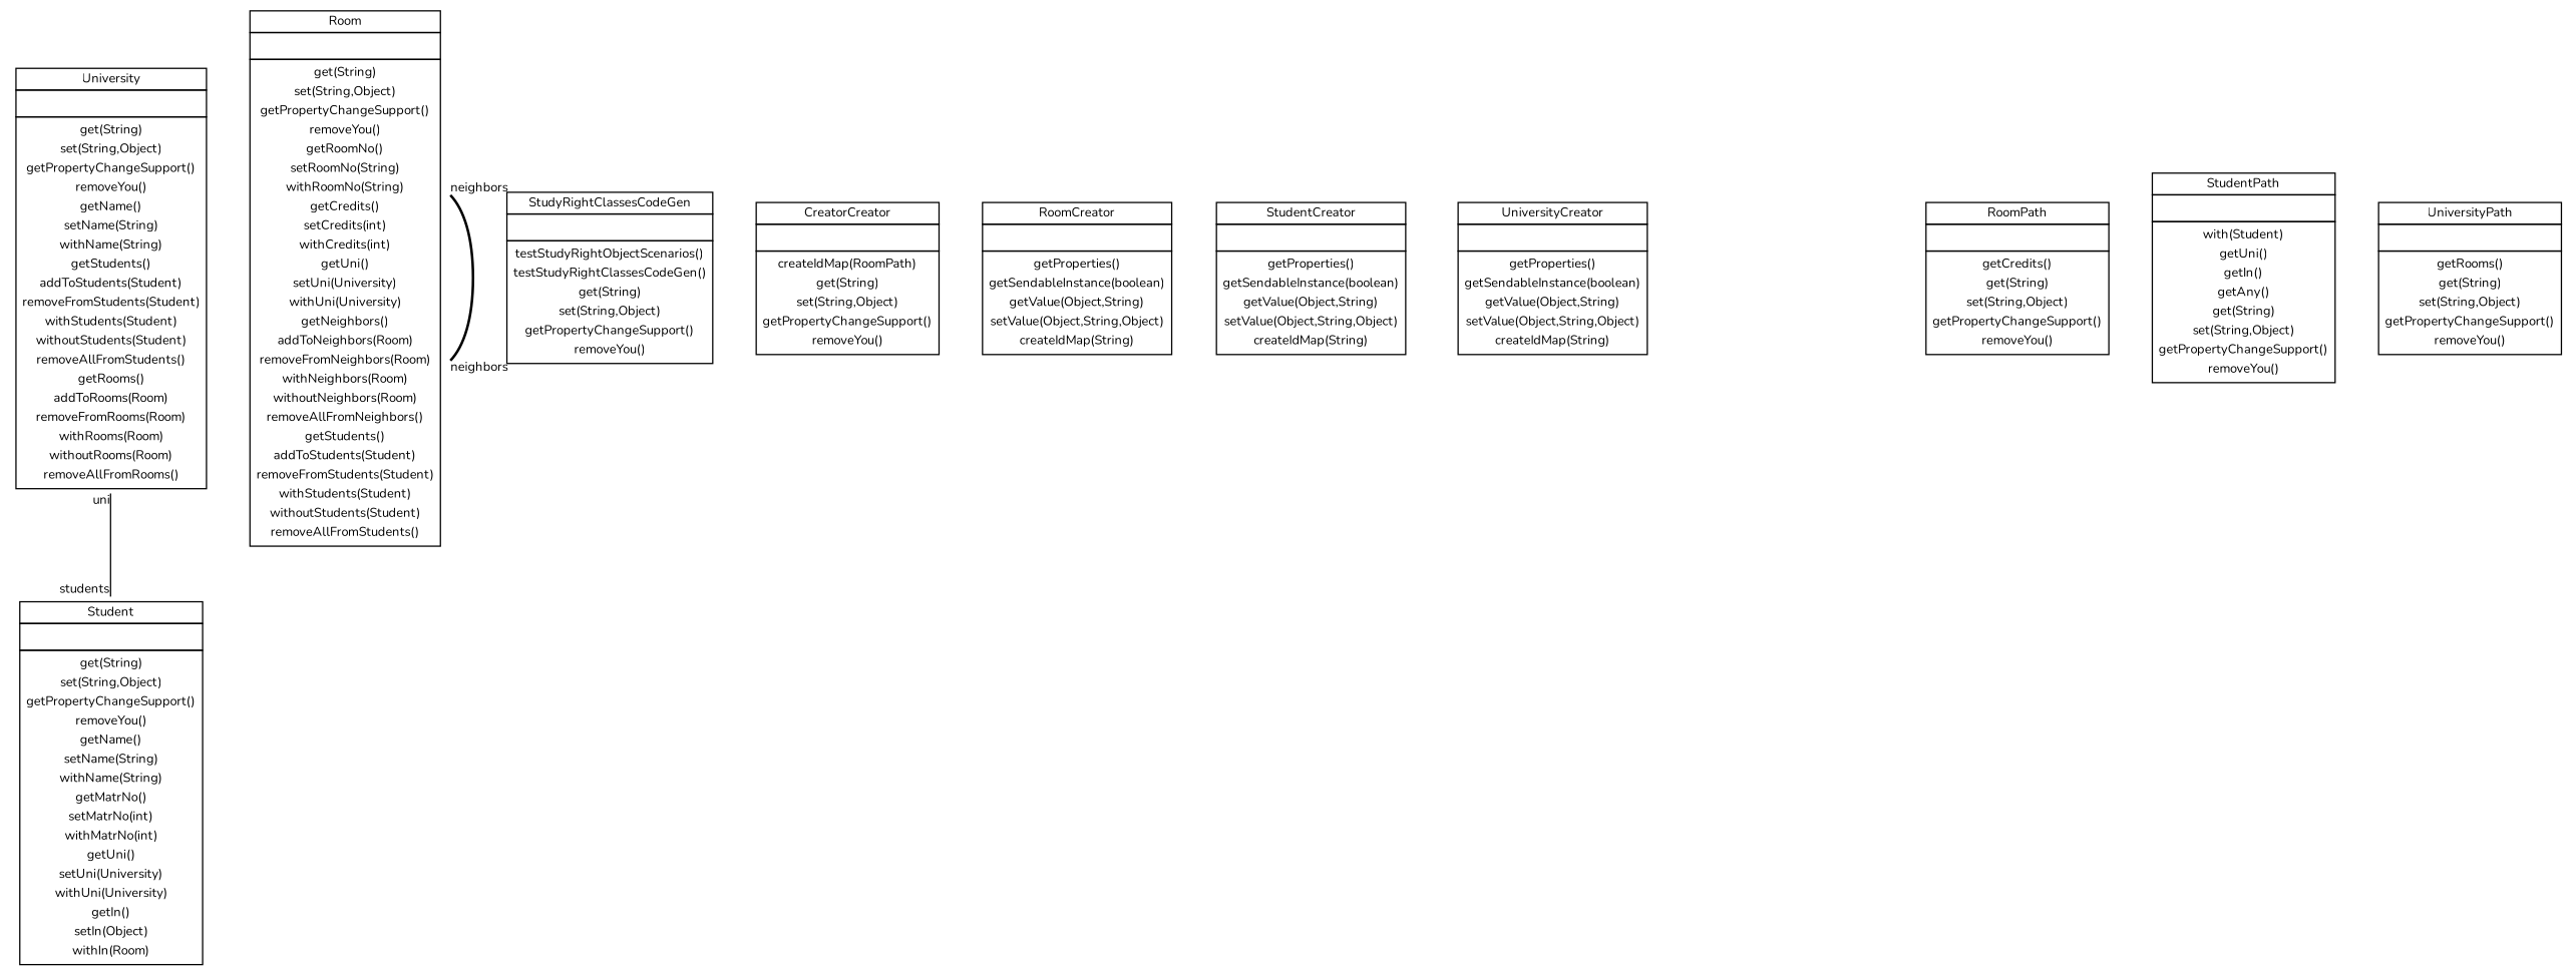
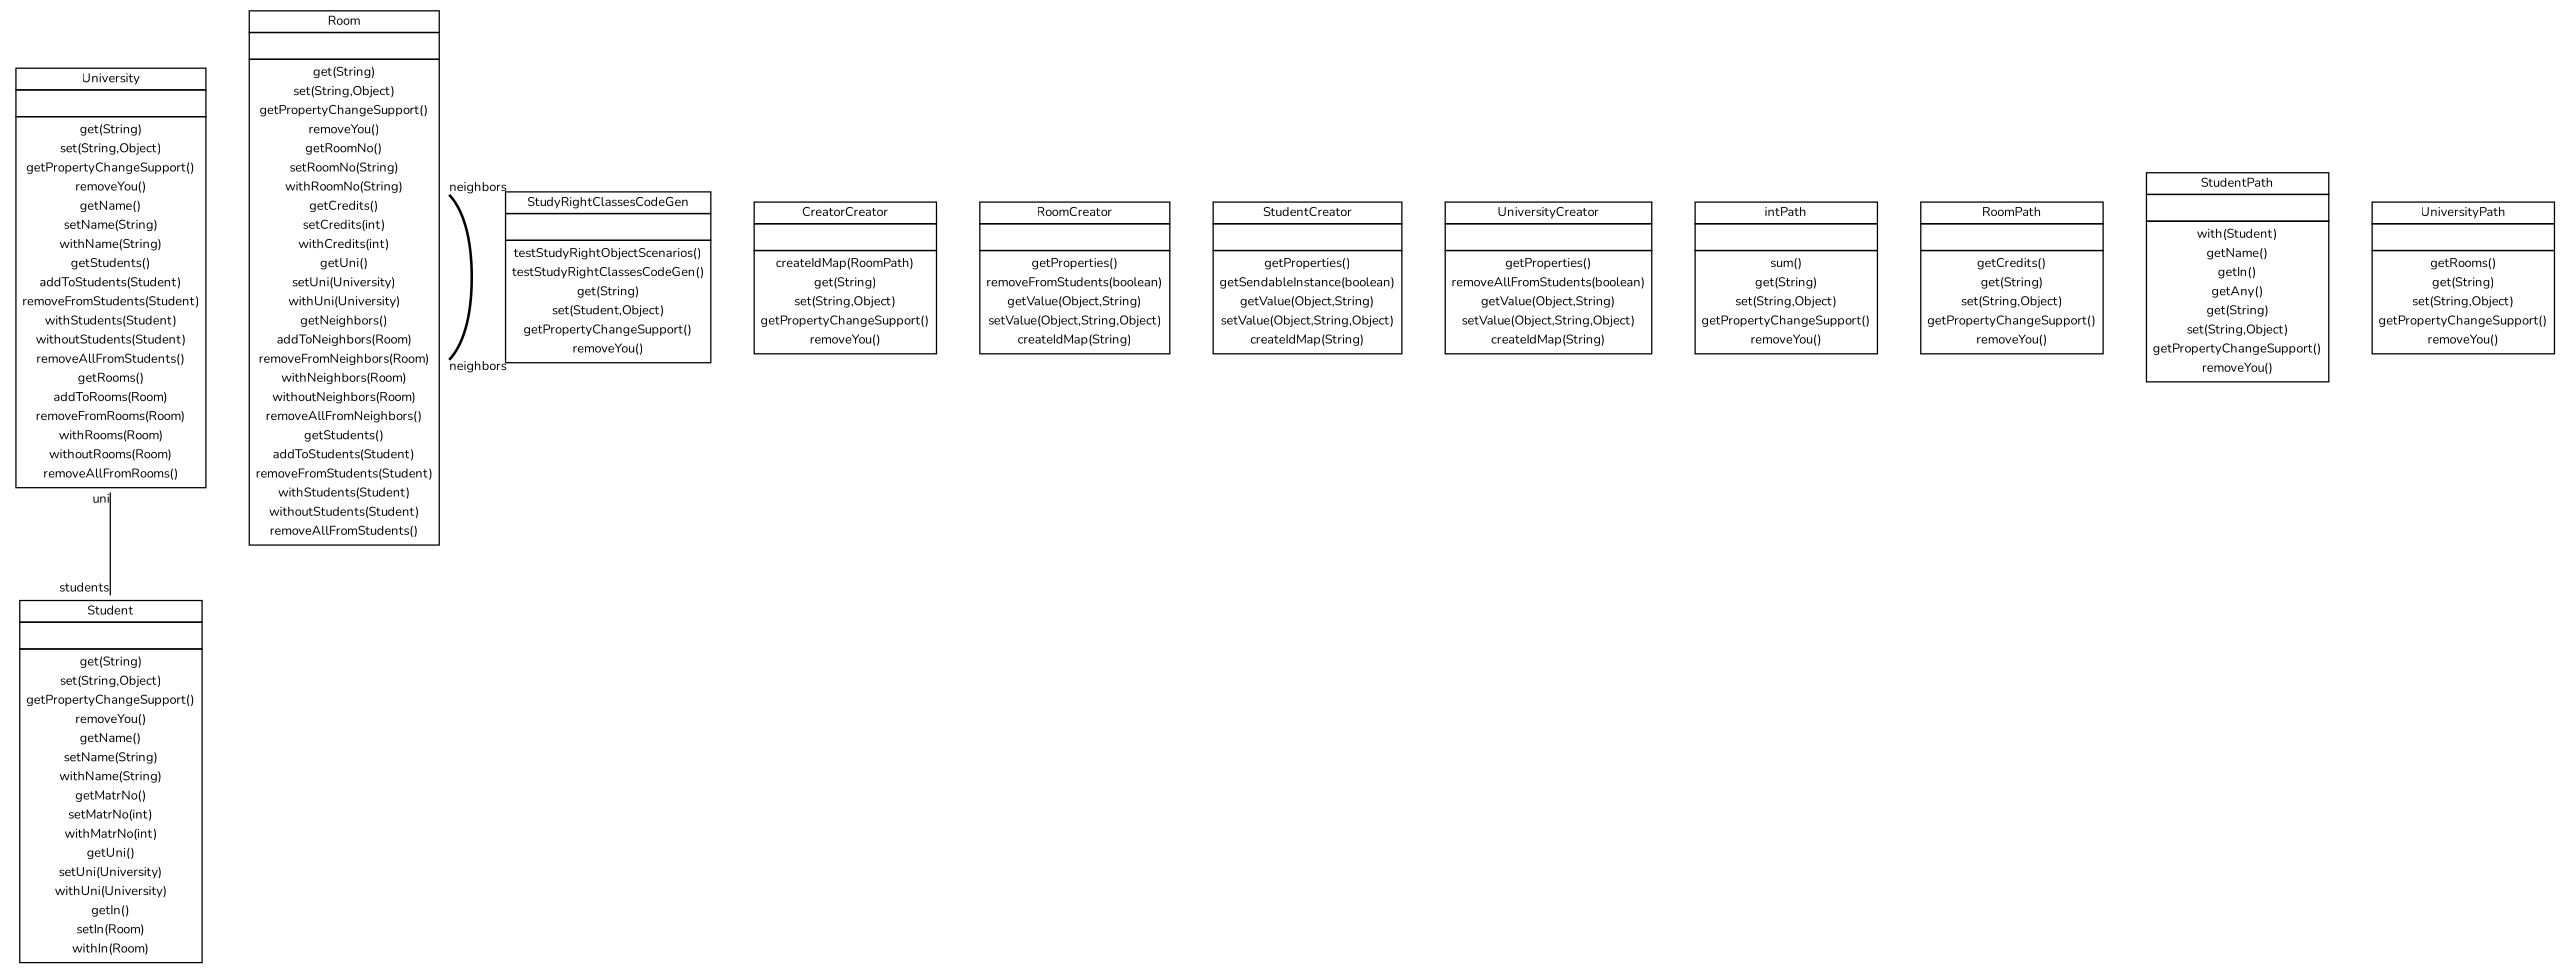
  graph {
    fontname=Nunito
    node [fontname=Nunito fontsize=10 shape=none]
    edge [fontname=Nunito fontsize=10]
    n1 [label=<<table border='0' cellborder='1' cellspacing='0'> <tr> <td>University</td> </tr> <tr><td><table border='0' cellborder='0' cellspacing='0'> <tr><td> </td></tr> </table></td></tr> <tr><td><table border='0' cellborder='0' cellspacing='0'> <tr><td>get(String)</td></tr> <tr><td>set(String,Object)</td></tr> <tr><td>getPropertyChangeSupport()</td></tr> <tr><td>removeYou()</td></tr> <tr><td>getName()</td></tr> <tr><td>setName(String)</td></tr> <tr><td>withName(String)</td></tr> <tr><td>getStudents()</td></tr> <tr><td>addToStudents(Student)</td></tr> <tr><td>removeFromStudents(Student)</td></tr> <tr><td>withStudents(Student)</td></tr> <tr><td>withoutStudents(Student)</td></tr> <tr><td>removeAllFromStudents()</td></tr> <tr><td>getRooms()</td></tr> <tr><td>addToRooms(Room)</td></tr> <tr><td>removeFromRooms(Room)</td></tr> <tr><td>withRooms(Room)</td></tr> <tr><td>withoutRooms(Room)</td></tr> <tr><td>removeAllFromRooms()</td></tr>  </table></td></tr> </table>>]
-   n2 [label=<<table border='0' cellborder='1' cellspacing='0'> <tr> <td>Student</td> </tr> <tr><td><table border='0' cellborder='0' cellspacing='0'> <tr><td> </td></tr> </table></td></tr> <tr><td><table border='0' cellborder='0' cellspacing='0'> <tr><td>get(String)</td></tr> <tr><td>set(String,Object)</td></tr> <tr><td>getPropertyChangeSupport()</td></tr> <tr><td>removeYou()</td></tr> <tr><td>getName()</td></tr> <tr><td>setName(String)</td></tr> <tr><td>withName(String)</td></tr> <tr><td>getMatrNo()</td></tr> <tr><td>setMatrNo(int)</td></tr> <tr><td>withMatrNo(int)</td></tr> <tr><td>getUni()</td></tr> <tr><td>setUni(University)</td></tr> <tr><td>withUni(University)</td></tr> <tr><td>getIn()</td></tr> <tr><td>setIn(Object)</td></tr> <tr><td>withIn(Room)</td></tr>  </table></td></tr> </table>>]
+   n2 [label=<<table border='0' cellborder='1' cellspacing='0'> <tr> <td>Student</td> </tr> <tr><td><table border='0' cellborder='0' cellspacing='0'> <tr><td> </td></tr> </table></td></tr> <tr><td><table border='0' cellborder='0' cellspacing='0'> <tr><td>get(String)</td></tr> <tr><td>set(String,Object)</td></tr> <tr><td>getPropertyChangeSupport()</td></tr> <tr><td>removeYou()</td></tr> <tr><td>getName()</td></tr> <tr><td>setName(String)</td></tr> <tr><td>withName(String)</td></tr> <tr><td>getMatrNo()</td></tr> <tr><td>setMatrNo(int)</td></tr> <tr><td>withMatrNo(int)</td></tr> <tr><td>getUni()</td></tr> <tr><td>setUni(University)</td></tr> <tr><td>withUni(University)</td></tr> <tr><td>getIn()</td></tr> <tr><td>setIn(Room)</td></tr> <tr><td>withIn(Room)</td></tr>  </table></td></tr> </table>>]
    n3 [label=<<table border='0' cellborder='1' cellspacing='0'> <tr> <td>Room</td> </tr> <tr><td><table border='0' cellborder='0' cellspacing='0'> <tr><td> </td></tr> </table></td></tr> <tr><td><table border='0' cellborder='0' cellspacing='0'> <tr><td>get(String)</td></tr> <tr><td>set(String,Object)</td></tr> <tr><td>getPropertyChangeSupport()</td></tr> <tr><td>removeYou()</td></tr> <tr><td>getRoomNo()</td></tr> <tr><td>setRoomNo(String)</td></tr> <tr><td>withRoomNo(String)</td></tr> <tr><td>getCredits()</td></tr> <tr><td>setCredits(int)</td></tr> <tr><td>withCredits(int)</td></tr> <tr><td>getUni()</td></tr> <tr><td>setUni(University)</td></tr> <tr><td>withUni(University)</td></tr> <tr><td>getNeighbors()</td></tr> <tr><td>addToNeighbors(Room)</td></tr> <tr><td>removeFromNeighbors(Room)</td></tr> <tr><td>withNeighbors(Room)</td></tr> <tr><td>withoutNeighbors(Room)</td></tr> <tr><td>removeAllFromNeighbors()</td></tr> <tr><td>getStudents()</td></tr> <tr><td>addToStudents(Student)</td></tr> <tr><td>removeFromStudents(Student)</td></tr> <tr><td>withStudents(Student)</td></tr> <tr><td>withoutStudents(Student)</td></tr> <tr><td>removeAllFromStudents()</td></tr>  </table></td></tr> </table>>]
-   n4 [label=<<table border='0' cellborder='1' cellspacing='0'> <tr> <td>StudyRightClassesCodeGen</td> </tr> <tr><td><table border='0' cellborder='0' cellspacing='0'> <tr><td> </td></tr> </table></td></tr> <tr><td><table border='0' cellborder='0' cellspacing='0'> <tr><td>testStudyRightObjectScenarios()</td></tr> <tr><td>testStudyRightClassesCodeGen()</td></tr> <tr><td>get(String)</td></tr> <tr><td>set(String,Object)</td></tr> <tr><td>getPropertyChangeSupport()</td></tr> <tr><td>removeYou()</td></tr>  </table></td></tr> </table>>]
+   n4 [label=<<table border='0' cellborder='1' cellspacing='0'> <tr> <td>StudyRightClassesCodeGen</td> </tr> <tr><td><table border='0' cellborder='0' cellspacing='0'> <tr><td> </td></tr> </table></td></tr> <tr><td><table border='0' cellborder='0' cellspacing='0'> <tr><td>testStudyRightObjectScenarios()</td></tr> <tr><td>testStudyRightClassesCodeGen()</td></tr> <tr><td>get(String)</td></tr> <tr><td>set(Student,Object)</td></tr> <tr><td>getPropertyChangeSupport()</td></tr> <tr><td>removeYou()</td></tr>  </table></td></tr> </table>>]
    n5 [label=<<table border='0' cellborder='1' cellspacing='0'> <tr> <td>CreatorCreator</td> </tr> <tr><td><table border='0' cellborder='0' cellspacing='0'> <tr><td> </td></tr> </table></td></tr> <tr><td><table border='0' cellborder='0' cellspacing='0'> <tr><td>createIdMap(RoomPath)</td></tr> <tr><td>get(String)</td></tr> <tr><td>set(String,Object)</td></tr> <tr><td>getPropertyChangeSupport()</td></tr> <tr><td>removeYou()</td></tr>  </table></td></tr> </table>>]
-   n6 [label=<<table border='0' cellborder='1' cellspacing='0'> <tr> <td>RoomCreator</td> </tr> <tr><td><table border='0' cellborder='0' cellspacing='0'> <tr><td> </td></tr> </table></td></tr> <tr><td><table border='0' cellborder='0' cellspacing='0'> <tr><td>getProperties()</td></tr> <tr><td>getSendableInstance(boolean)</td></tr> <tr><td>getValue(Object,String)</td></tr> <tr><td>setValue(Object,String,Object)</td></tr> <tr><td>createIdMap(String)</td></tr>  </table></td></tr> </table>>]
+   n6 [label=<<table border='0' cellborder='1' cellspacing='0'> <tr> <td>RoomCreator</td> </tr> <tr><td><table border='0' cellborder='0' cellspacing='0'> <tr><td> </td></tr> </table></td></tr> <tr><td><table border='0' cellborder='0' cellspacing='0'> <tr><td>getProperties()</td></tr> <tr><td>removeFromStudents(boolean)</td></tr> <tr><td>getValue(Object,String)</td></tr> <tr><td>setValue(Object,String,Object)</td></tr> <tr><td>createIdMap(String)</td></tr>  </table></td></tr> </table>>]
    n7 [label=<<table border='0' cellborder='1' cellspacing='0'> <tr> <td>StudentCreator</td> </tr> <tr><td><table border='0' cellborder='0' cellspacing='0'> <tr><td> </td></tr> </table></td></tr> <tr><td><table border='0' cellborder='0' cellspacing='0'> <tr><td>getProperties()</td></tr> <tr><td>getSendableInstance(boolean)</td></tr> <tr><td>getValue(Object,String)</td></tr> <tr><td>setValue(Object,String,Object)</td></tr> <tr><td>createIdMap(String)</td></tr>  </table></td></tr> </table>>]
-   n8 [label=<<table border='0' cellborder='1' cellspacing='0'> <tr> <td>UniversityCreator</td> </tr> <tr><td><table border='0' cellborder='0' cellspacing='0'> <tr><td> </td></tr> </table></td></tr> <tr><td><table border='0' cellborder='0' cellspacing='0'> <tr><td>getProperties()</td></tr> <tr><td>getSendableInstance(boolean)</td></tr> <tr><td>getValue(Object,String)</td></tr> <tr><td>setValue(Object,String,Object)</td></tr> <tr><td>createIdMap(String)</td></tr>  </table></td></tr> </table>>]
+   n8 [label=<<table border='0' cellborder='1' cellspacing='0'> <tr> <td>UniversityCreator</td> </tr> <tr><td><table border='0' cellborder='0' cellspacing='0'> <tr><td> </td></tr> </table></td></tr> <tr><td><table border='0' cellborder='0' cellspacing='0'> <tr><td>getProperties()</td></tr> <tr><td>removeAllFromStudents(boolean)</td></tr> <tr><td>getValue(Object,String)</td></tr> <tr><td>setValue(Object,String,Object)</td></tr> <tr><td>createIdMap(String)</td></tr>  </table></td></tr> </table>>]
+   n9 [label=<<table border='0' cellborder='1' cellspacing='0'> <tr> <td>intPath</td> </tr> <tr><td><table border='0' cellborder='0' cellspacing='0'> <tr><td> </td></tr> </table></td></tr> <tr><td><table border='0' cellborder='0' cellspacing='0'> <tr><td>sum()</td></tr> <tr><td>get(String)</td></tr> <tr><td>set(String,Object)</td></tr> <tr><td>getPropertyChangeSupport()</td></tr> <tr><td>removeYou()</td></tr>  </table></td></tr> </table>>]
    n10 [label=<<table border='0' cellborder='1' cellspacing='0'> <tr> <td>RoomPath</td> </tr> <tr><td><table border='0' cellborder='0' cellspacing='0'> <tr><td> </td></tr> </table></td></tr> <tr><td><table border='0' cellborder='0' cellspacing='0'> <tr><td>getCredits()</td></tr> <tr><td>get(String)</td></tr> <tr><td>set(String,Object)</td></tr> <tr><td>getPropertyChangeSupport()</td></tr> <tr><td>removeYou()</td></tr>  </table></td></tr> </table>>]
-   n11 [label=<<table border='0' cellborder='1' cellspacing='0'> <tr> <td>StudentPath</td> </tr> <tr><td><table border='0' cellborder='0' cellspacing='0'> <tr><td> </td></tr> </table></td></tr> <tr><td><table border='0' cellborder='0' cellspacing='0'> <tr><td>with(Student)</td></tr> <tr><td>getUni()</td></tr> <tr><td>getIn()</td></tr> <tr><td>getAny()</td></tr> <tr><td>get(String)</td></tr> <tr><td>set(String,Object)</td></tr> <tr><td>getPropertyChangeSupport()</td></tr> <tr><td>removeYou()</td></tr>  </table></td></tr> </table>>]
+   n11 [label=<<table border='0' cellborder='1' cellspacing='0'> <tr> <td>StudentPath</td> </tr> <tr><td><table border='0' cellborder='0' cellspacing='0'> <tr><td> </td></tr> </table></td></tr> <tr><td><table border='0' cellborder='0' cellspacing='0'> <tr><td>with(Student)</td></tr> <tr><td>getName()</td></tr> <tr><td>getIn()</td></tr> <tr><td>getAny()</td></tr> <tr><td>get(String)</td></tr> <tr><td>set(String,Object)</td></tr> <tr><td>getPropertyChangeSupport()</td></tr> <tr><td>removeYou()</td></tr>  </table></td></tr> </table>>]
    n12 [label=<<table border='0' cellborder='1' cellspacing='0'> <tr> <td>UniversityPath</td> </tr> <tr><td><table border='0' cellborder='0' cellspacing='0'> <tr><td> </td></tr> </table></td></tr> <tr><td><table border='0' cellborder='0' cellspacing='0'> <tr><td>getRooms()</td></tr> <tr><td>get(String)</td></tr> <tr><td>set(String,Object)</td></tr> <tr><td>getPropertyChangeSupport()</td></tr> <tr><td>removeYou()</td></tr>  </table></td></tr> </table>>]
    n1 -- n2 [headlabel=students style=solid taillabel=uni]
    n3 -- n3 [headlabel=neighbors style=bold taillabel=neighbors]
  }
